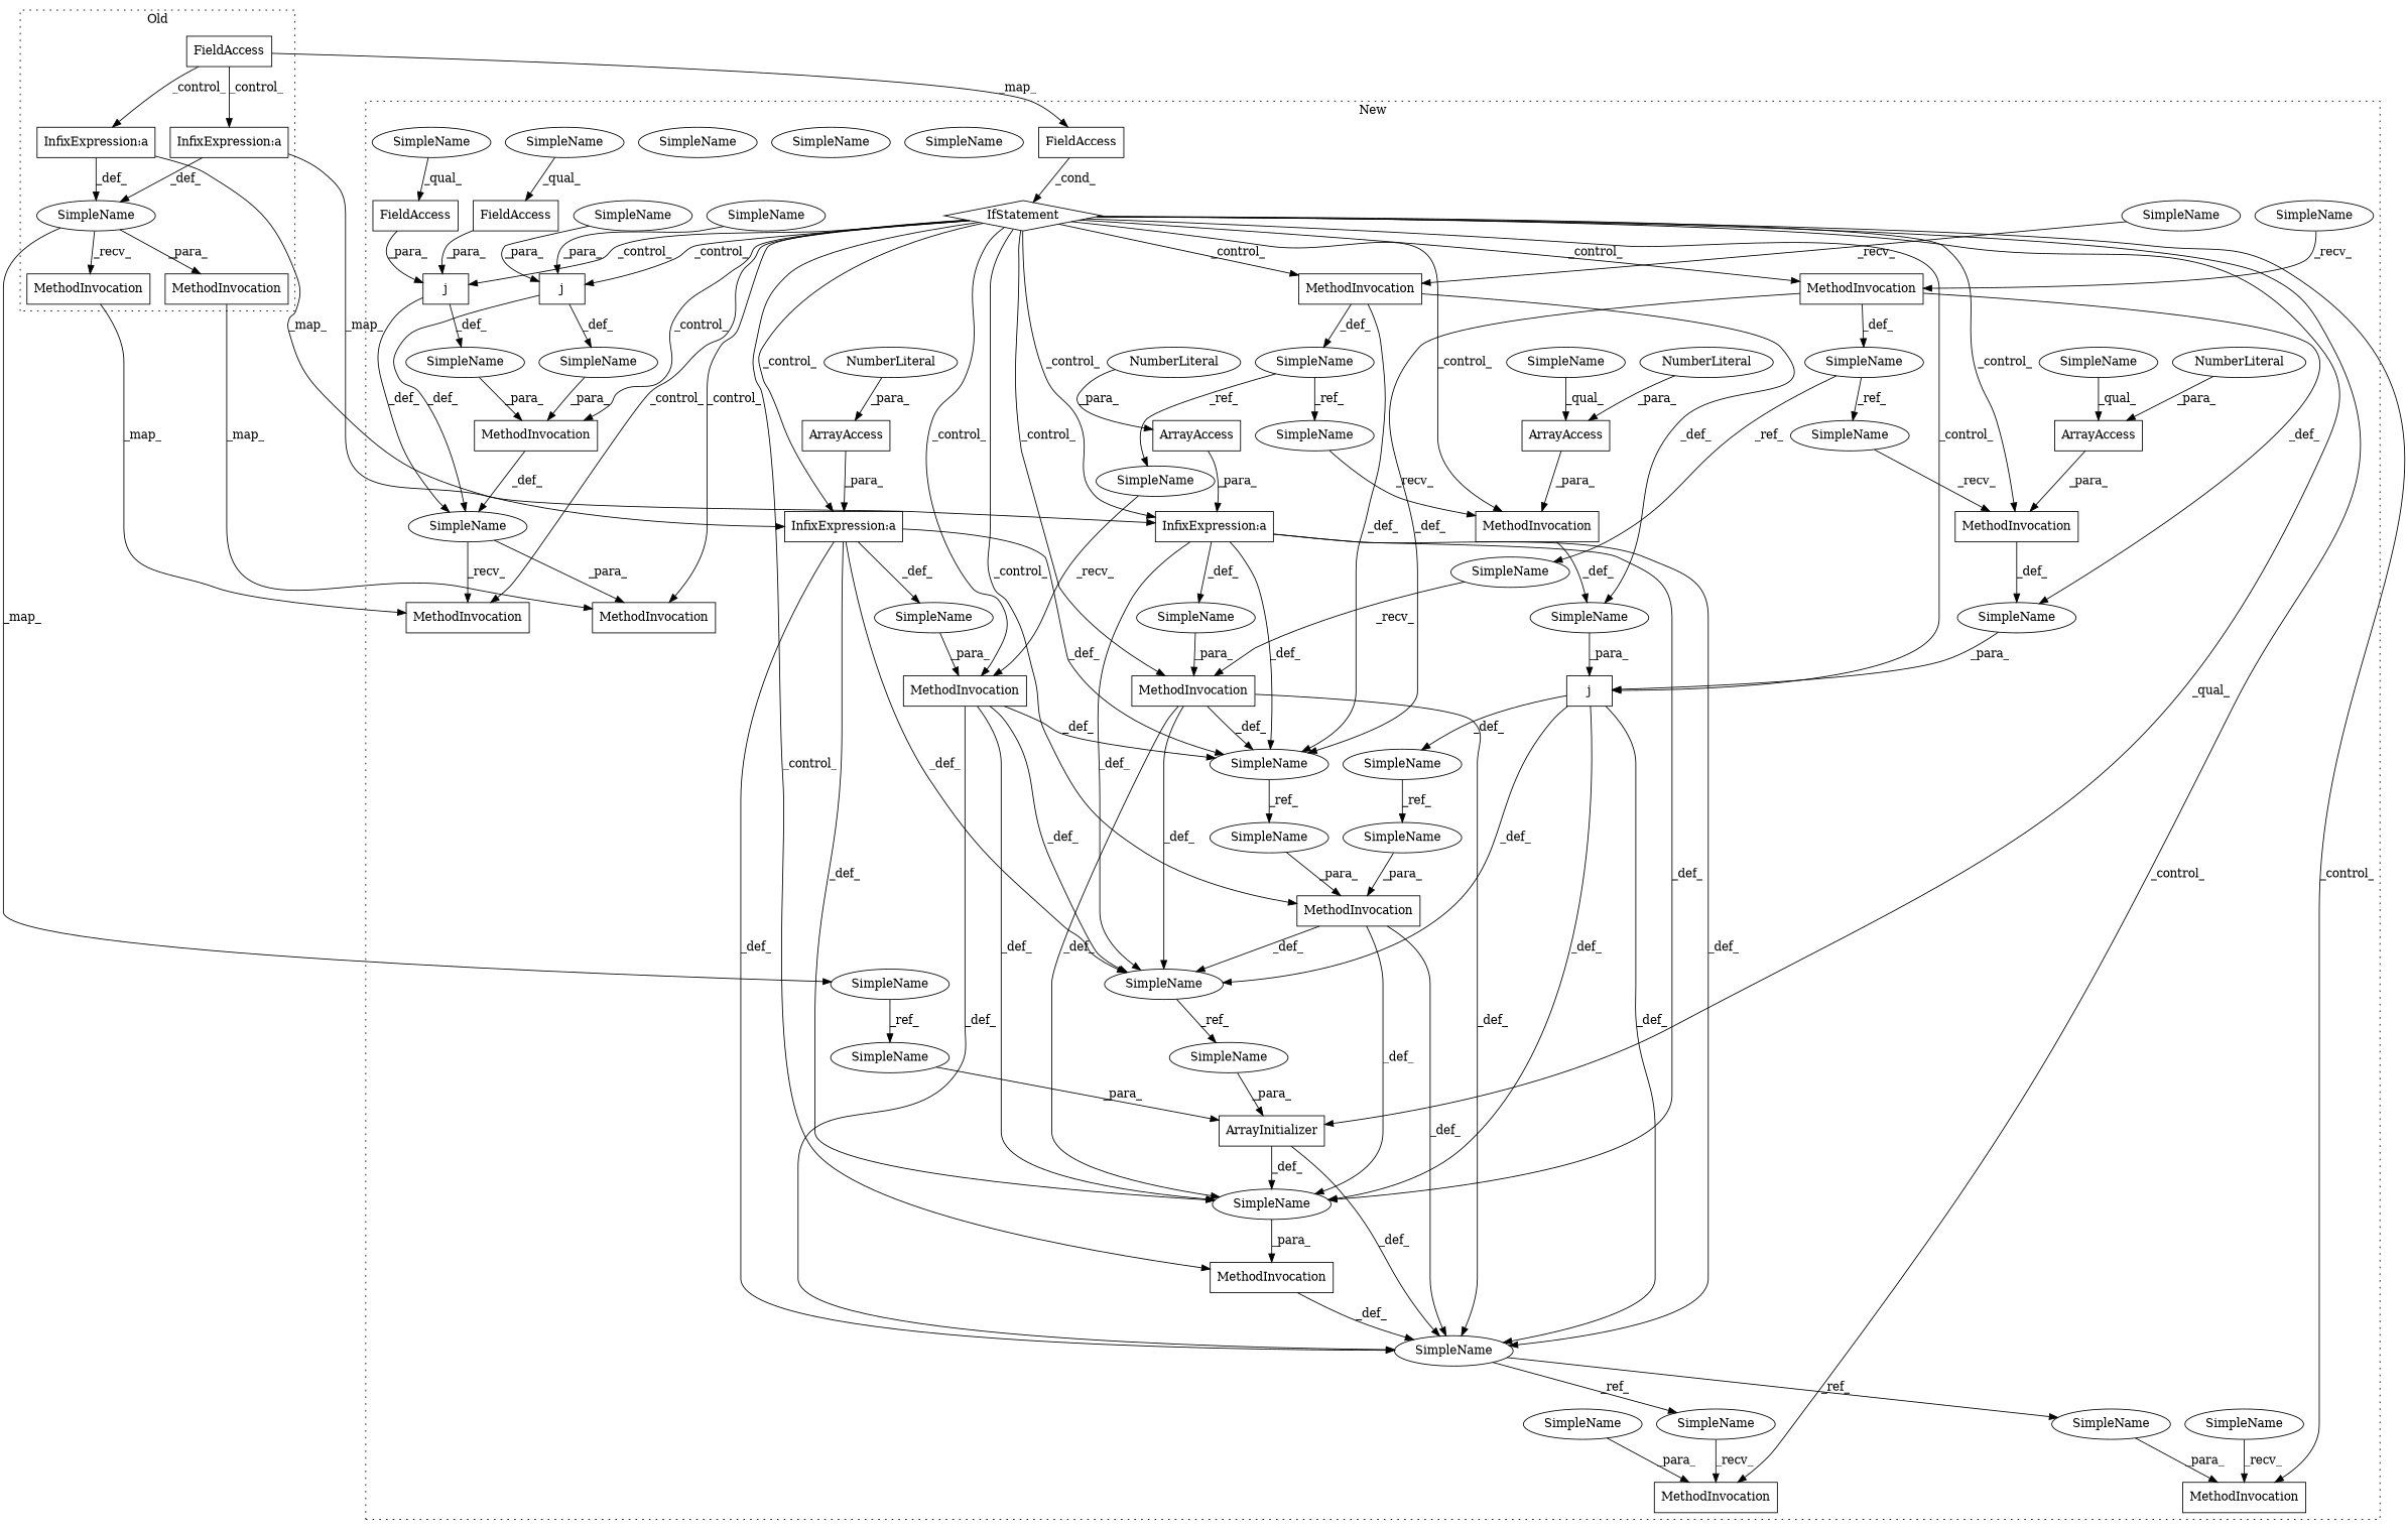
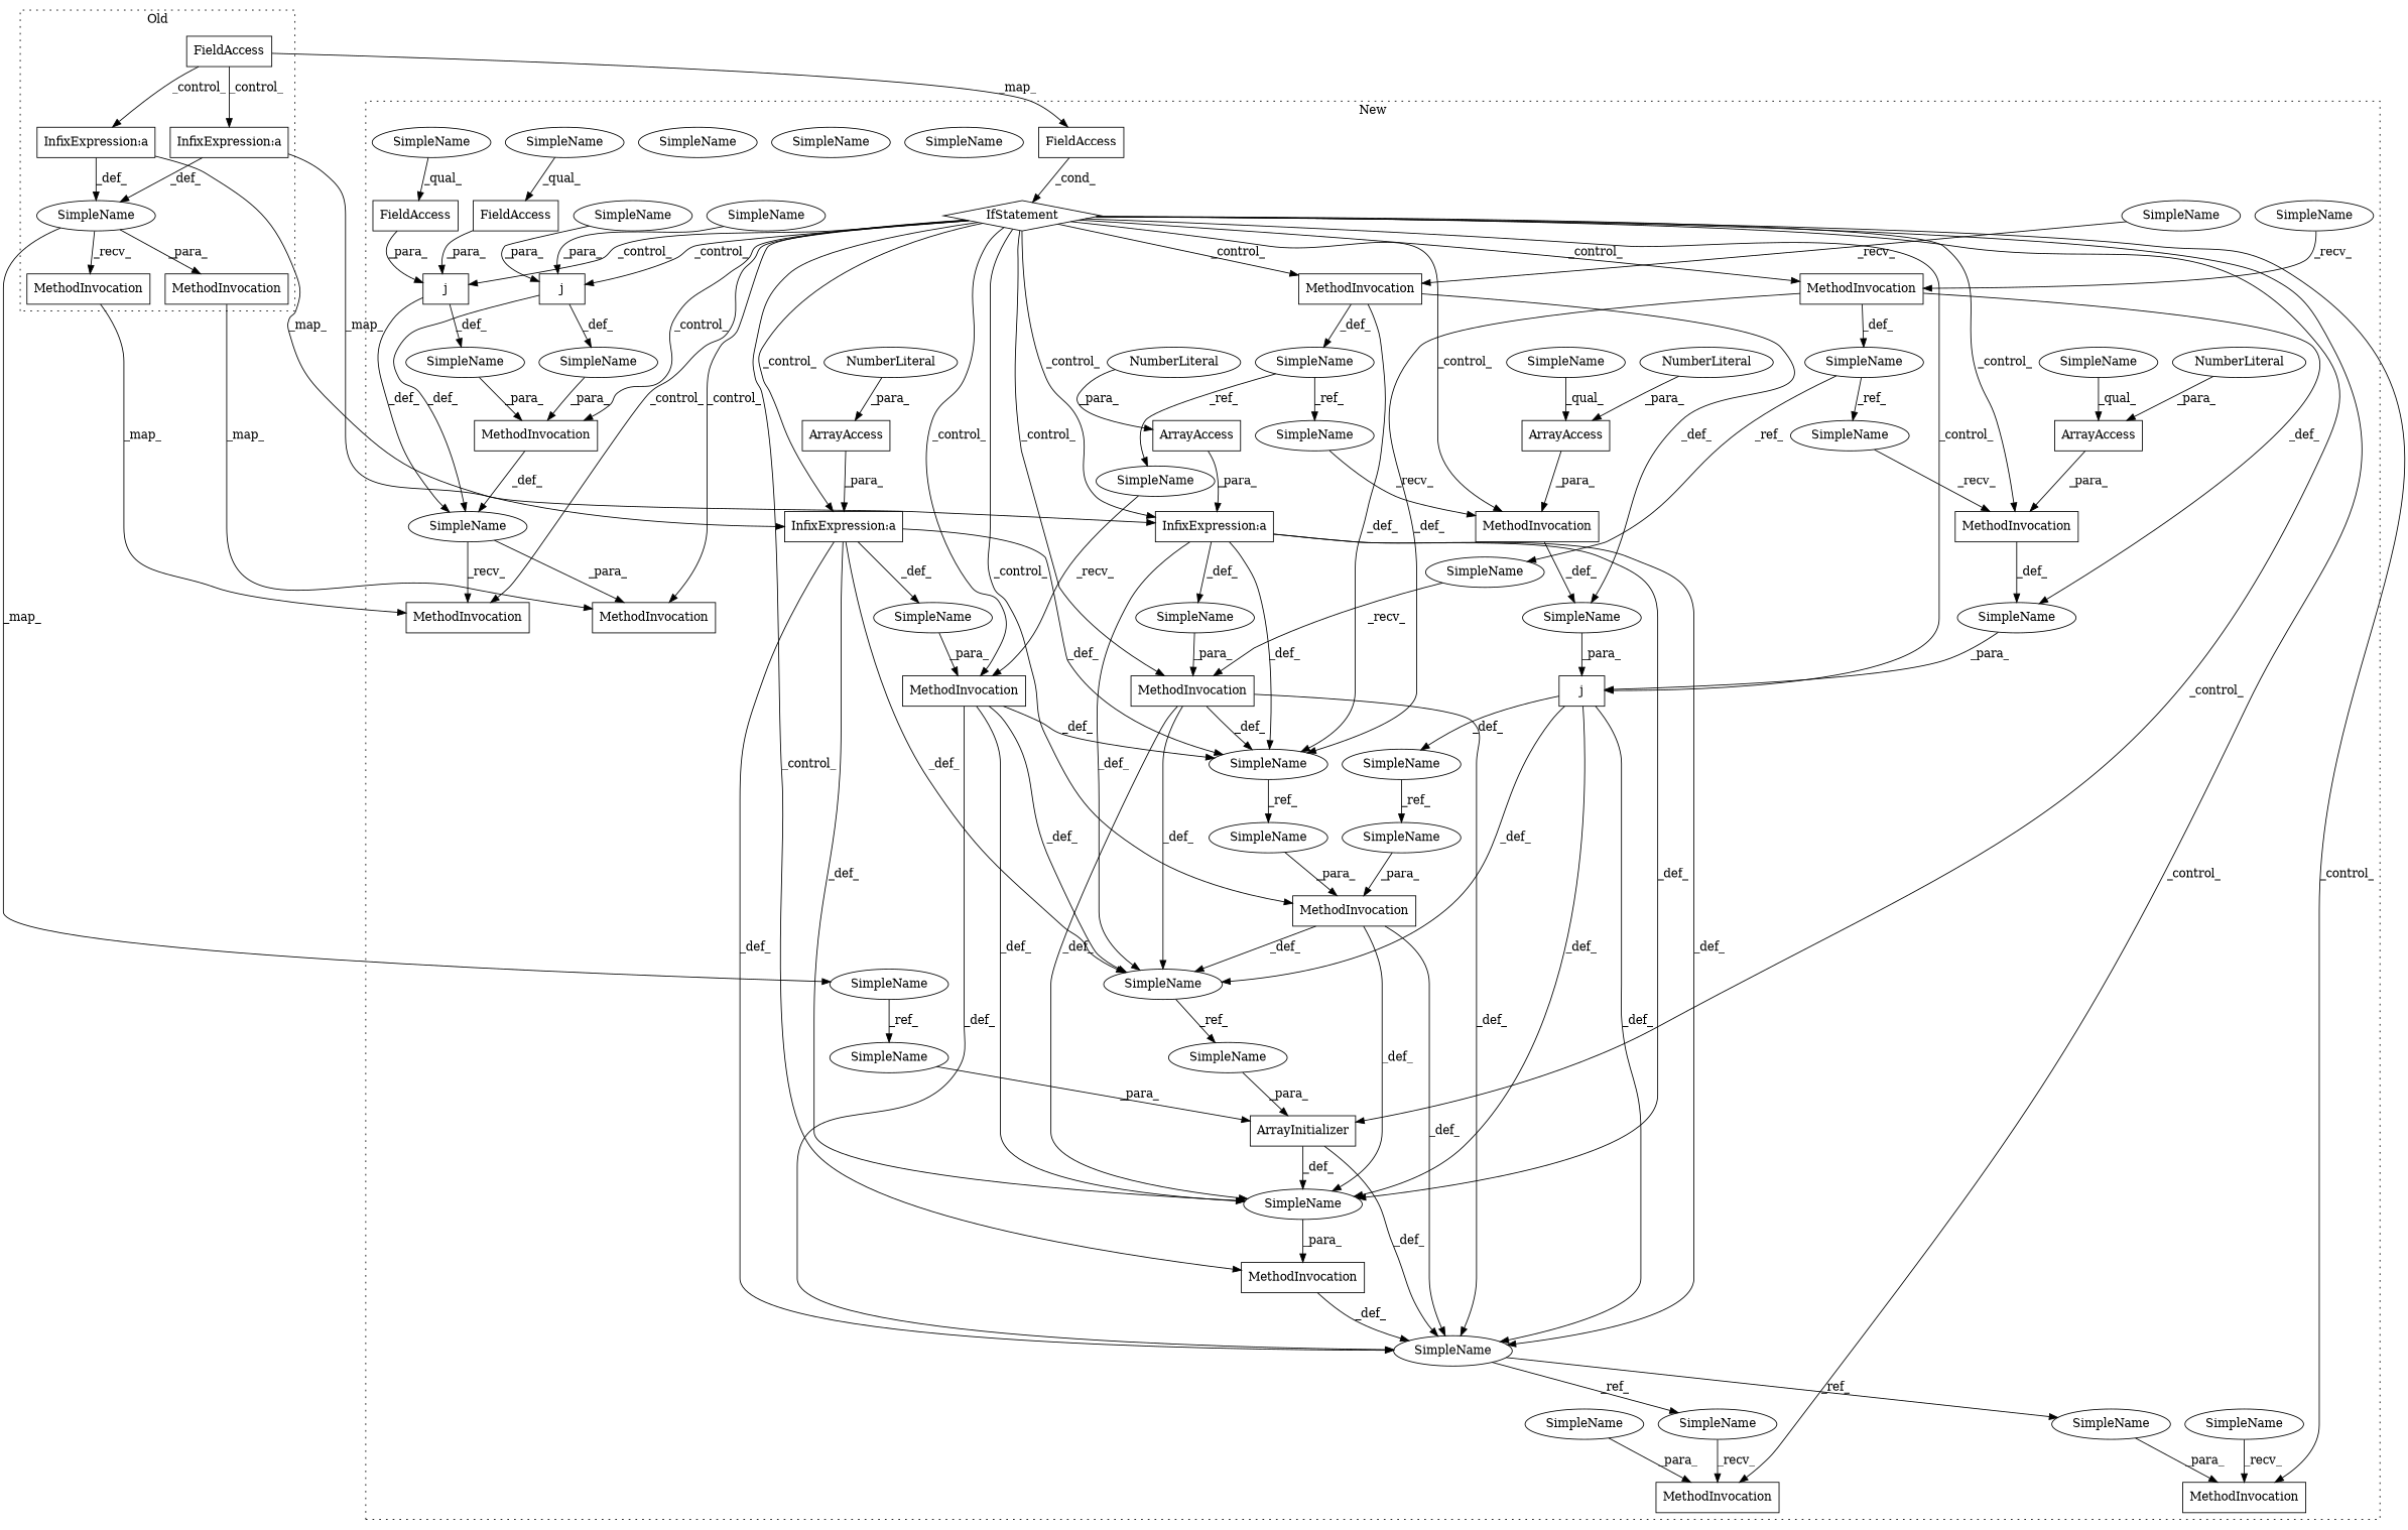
  digraph {
    node [a=42 l=4 shape=ellipse]
    n1 [a=22 l=18 label=FieldAccess s=4655 shape=box]
    n2 [a=32 l="6,1" label=MethodInvocation s="4977,4987" shape=box]
    n3 [a=32 l="14,1" label=MethodInvocation s="4999,5023" shape=box]
    n4 [l=10 label=SimpleName s=4822]
    n5 [a=27 l=3 label="InfixExpression:a" s=4764 shape=box]
    n6 [a=27 l=3 label="InfixExpression:a" s=4804 shape=box]
    n7 [a=2 l="22,1" label=ArrayAccess s="6867,6890" shape=box]
    n8 [a=2 l="22,1" label=ArrayAccess s="6810,6833" shape=box]
    n9 [a=2 l="9,1" label=ArrayAccess s="6762,6772" shape=box]
    n10 [a=2 l="9,1" label=ArrayAccess s="6722,6732" shape=box]
    n11 [a=4 l="1,1" label=ArrayInitializer s="7116,7137" shape=box]
    n12 [a=22 l=18 label=FieldAccess s=7280 shape=box]
    n13 [a=22 l=18 label=FieldAccess s=6569 shape=box]
    n14 [a=22 l=18 label=FieldAccess s=7249 shape=box]
    n15 [a=25 l="4,2" label=IfStatement s="6565,6587" shape=diamond]
    n16 [a=32 l=15 label=MethodInvocation s=6638 shape=box]
    n17 [a=32 l="17,2" label=MethodInvocation s="7232,7352" shape=box]
    n18 [a=32 l="9,1" label=MethodInvocation s="6753,6773" shape=box]
    n19 [a=32 l="17,1" label=MethodInvocation s="7090,7138" shape=box]
    n20 [a=32 l="9,1" label=MethodInvocation s="6915,6933" shape=box]
    n21 [a=32 l="9,1" label=MethodInvocation s="6713,6733" shape=box]
    n22 [a=32 l="14,1" label=MethodInvocation s="7178,7198" shape=box]
    n23 [a=32 l="9,1" label=MethodInvocation s="6858,6895" shape=box]
    n24 [a=32 l="6,1" label=MethodInvocation s="7373,7383" shape=box]
    n25 [a=32 l="9,1" label=MethodInvocation s="6801,6838" shape=box]
    n26 [a=32 l=15 label=MethodInvocation s=6672 shape=box]
    n27 [a=32 l="14,1" label=MethodInvocation s="7397,7421" shape=box]
    n28 [a=32 l="6,1" label=MethodInvocation s="7154,7164" shape=box]
    n29 [a=34 l=1 label=NumberLiteral s=6771]
    n30 [a=34 l=1 label=NumberLiteral s=6731]
    n31 [a=34 l=1 label=NumberLiteral s=6832]
    n32 [a=34 l=1 label=NumberLiteral s=6889]
    n33 [label=SimpleName s=6667]
    n34 [label=SimpleName s=6695]
    n35 [l=5 label=SimpleName s=6707]
    n36 [label=SimpleName l=""]
    n37 [label=SimpleName s=7249]
    n38 [label=SimpleName s=6783]
    n39 [label=SimpleName s=7160]
    n40 [l=10 label=SimpleName s=7127]
    n41 [label=SimpleName s=6633]
    n42 [l=16 label=SimpleName s=7307]
    n43 [label=SimpleName l=""]
    n44 [l=10 label=SimpleName s=6942]
    n45 [label=SimpleName s=6929]
    n46 [l=9 label=SimpleName s=7117]
    n47 [label=SimpleName l=""]
    n48 [l=5 label=SimpleName s=6795]
    n49 [l=16 label=SimpleName s=7336]
    n50 [l=5 label=SimpleName s=6747]
    n51 [label=SimpleName l=""]
    n52 [label=SimpleName s=6924]
    n53 [l=5 label=SimpleName s=6661]
    n54 [label=SimpleName l=""]
    n55 [l=6 label=SimpleName s=7147]
    n56 [l=9 label=SimpleName s=6905]
    n57 [l=16 label=SimpleName s=7336]
    n58 [l=5 label=SimpleName s=6852]
    n59 [l=6 label=SimpleName s=7083]
    n60 [label=SimpleName s=7173]
    n61 [label=SimpleName s=7249]
    n62 [label=SimpleName s=7280]
    n63 [label=SimpleName l=""]
    n64 [l=5 label=SimpleName s=6627]
    n65 [l=6 label=SimpleName s=7192]
    n66 [l=16 label=SimpleName s=7307]
    n67 [l=10 label=SimpleName s=7221]
    n68 [l=8 label=SimpleName s=6762]
    n69 [l=8 label=SimpleName s=6722]
    n70 [label=SimpleName l=""]
    n71 [a=106 l=45 label=j s=7307 shape=box]
    n72 [a=106 l=49 label=j s=7249 shape=box]
    n73 [a=106 l=67 label=j s=6707 shape=box]
    n74 [a=27 l=3 label="InfixExpression:a" s=6891 shape=box]
    n75 [a=27 l=3 label="InfixExpression:a" s=6834 shape=box]
    subgraph cluster_1 {
      label=Old
      style=dotted
      n1
      n2
      n3
      n4
      n5
      n6
    }
    subgraph cluster_2 {
      label=New
      style=dotted
      n7
      n8
      n9
      n10
      n11
      n12
      n13
      n14
      n15
      n16
      n17
      n18
      n19
      n20
      n21
      n22
      n23
      n24
      n25
      n26
      n27
      n28
      n29
      n30
      n31
      n32
      n33
      n34
      n35
      n36
      n37
      n38
      n39
      n40
      n41
      n42
      n43
      n44
      n45
      n46
      n47
      n48
      n49
      n50
      n51
      n52
      n53
      n54
      n55
      n56
      n57
      n58
      n59
      n60
      n61
      n62
      n63
      n64
      n65
      n66
      n67
      n68
      n69
      n70
      n71
      n72
      n73
      n74
      n75
    }
    n1 -> n5 [label=_control_]
    n1 -> n6 [label=_control_]
    n1 -> n13 [label=_map_]
    n2 -> n24 [label=_map_]
    n3 -> n27 [label=_map_]
    n4 -> n2 [label=_recv_]
    n4 -> n3 [label=_para_]
    n4 -> n44 [label=_map_]
    n5 -> n4 [label=_def_]
    n5 -> n75 [label=_map_]
    n6 -> n4 [label=_def_]
    n6 -> n74 [label=_map_]
    n7 -> n74 [label=_para_]
    n8 -> n75 [label=_para_]
    n9 -> n18 [label=_para_]
    n10 -> n21 [label=_para_]
    n11 -> n36 [label=_def_]
    n11 -> n59 [label=_def_]
    n12 -> n72 [label=_para_]
    n13 -> n15 [label=_cond_]
    n14 -> n72 [label=_para_]
-   n15 -> n11 [label=_qual_]
+   n15 -> n11 [label=_control_]
    n15 -> n16 [label=_control_]
    n15 -> n17 [label=_control_]
    n15 -> n18 [label=_control_]
    n15 -> n19 [label=_control_]
    n15 -> n20 [label=_control_]
    n15 -> n21 [label=_control_]
    n15 -> n22 [label=_control_]
    n15 -> n23 [label=_control_]
    n15 -> n24 [label=_control_]
    n15 -> n25 [label=_control_]
    n15 -> n26 [label=_control_]
    n15 -> n27 [label=_control_]
    n15 -> n28 [label=_control_]
    n15 -> n71 [label=_control_]
    n15 -> n72 [label=_control_]
    n15 -> n73 [label=_control_]
    n15 -> n74 [label=_control_]
    n15 -> n75 [label=_control_]
    n16 -> n38 [label=_def_]
    n16 -> n63 [label=_def_]
    n16 -> n64 [label=_def_]
    n17 -> n67 [label=_def_]
    n18 -> n47 [label=_def_]
    n19 -> n59 [label=_def_]
    n20 -> n36 [label=_def_]
    n20 -> n56 [label=_def_]
    n20 -> n59 [label=_def_]
    n21 -> n63 [label=_def_]
    n23 -> n36 [label=_def_]
    n23 -> n38 [label=_def_]
    n23 -> n56 [label=_def_]
    n23 -> n59 [label=_def_]
    n25 -> n36 [label=_def_]
    n25 -> n38 [label=_def_]
    n25 -> n56 [label=_def_]
    n25 -> n59 [label=_def_]
    n26 -> n38 [label=_def_]
    n26 -> n47 [label=_def_]
    n26 -> n53 [label=_def_]
    n29 -> n9 [label=_para_]
    n30 -> n10 [label=_para_]
    n31 -> n8 [label=_para_]
    n32 -> n7 [label=_para_]
    n33 -> n26 [label=_recv_]
    n34 -> n45 [label=_ref_]
    n35 -> n21 [label=_recv_]
    n36 -> n19 [label=_para_]
    n38 -> n52 [label=_ref_]
    n39 -> n28 [label=_para_]
    n40 -> n11 [label=_para_]
    n41 -> n16 [label=_recv_]
    n43 -> n23 [label=_para_]
    n44 -> n40 [label=_ref_]
    n45 -> n20 [label=_para_]
    n46 -> n11 [label=_para_]
    n47 -> n73 [label=_para_]
    n48 -> n25 [label=_recv_]
    n50 -> n18 [label=_recv_]
    n51 -> n25 [label=_para_]
    n52 -> n20 [label=_para_]
    n53 -> n50 [label=_ref_]
    n53 -> n58 [label=_ref_]
    n54 -> n17 [label=_para_]
    n55 -> n28 [label=_recv_]
    n56 -> n46 [label=_ref_]
    n57 -> n71 [label=_para_]
    n58 -> n23 [label=_recv_]
    n59 -> n55 [label=_ref_]
    n59 -> n65 [label=_ref_]
    n60 -> n22 [label=_recv_]
    n61 -> n14 [label=_qual_]
    n62 -> n12 [label=_qual_]
    n63 -> n73 [label=_para_]
    n64 -> n35 [label=_ref_]
    n64 -> n48 [label=_ref_]
    n65 -> n22 [label=_para_]
    n66 -> n71 [label=_para_]
    n67 -> n24 [label=_recv_]
    n67 -> n27 [label=_para_]
    n68 -> n9 [label=_qual_]
    n69 -> n10 [label=_qual_]
    n70 -> n17 [label=_para_]
    n71 -> n54 [label=_def_]
    n71 -> n67 [label=_def_]
    n72 -> n67 [label=_def_]
    n72 -> n70 [label=_def_]
    n73 -> n34 [label=_def_]
    n73 -> n36 [label=_def_]
    n73 -> n56 [label=_def_]
    n73 -> n59 [label=_def_]
    n74 -> n36 [label=_def_]
    n74 -> n38 [label=_def_]
    n74 -> n43 [label=_def_]
    n74 -> n56 [label=_def_]
    n74 -> n59 [label=_def_]
    n75 -> n36 [label=_def_]
    n75 -> n38 [label=_def_]
    n75 -> n51 [label=_def_]
    n75 -> n56 [label=_def_]
    n75 -> n59 [label=_def_]
  }
